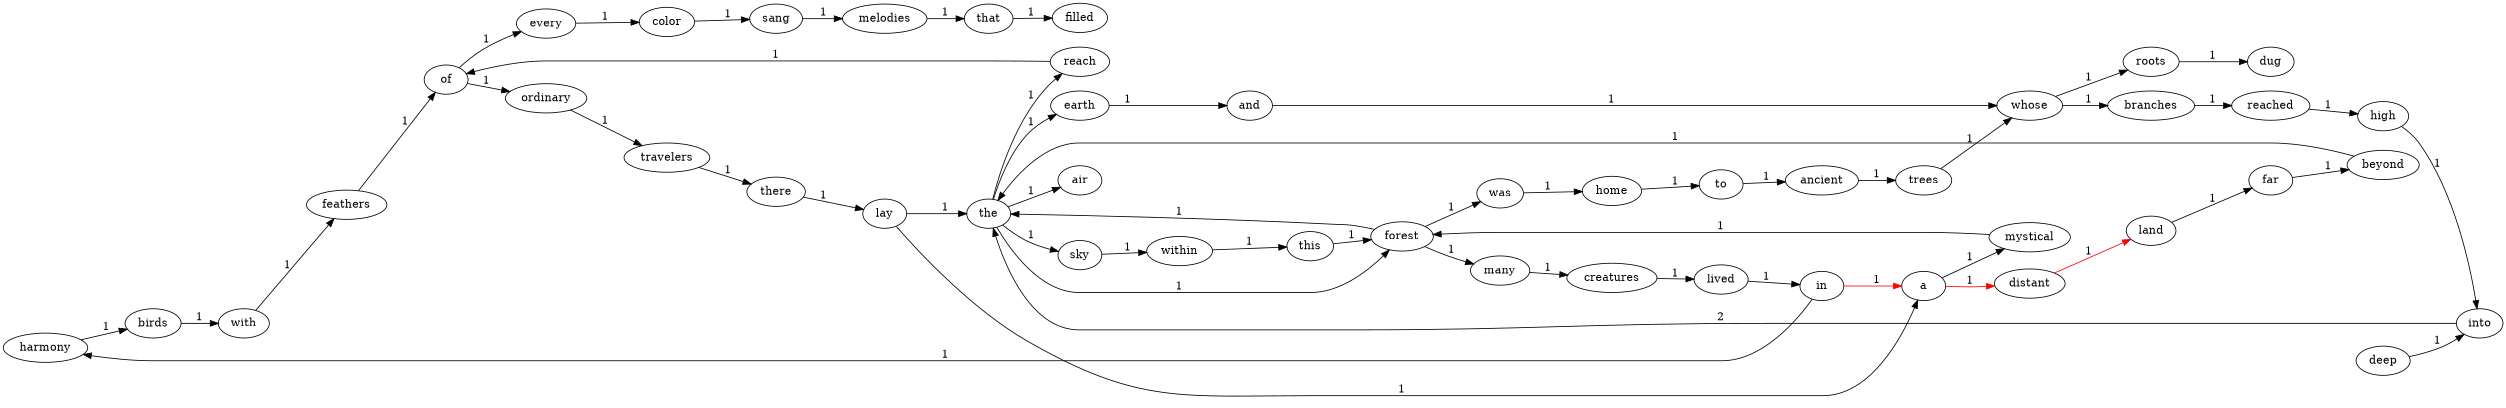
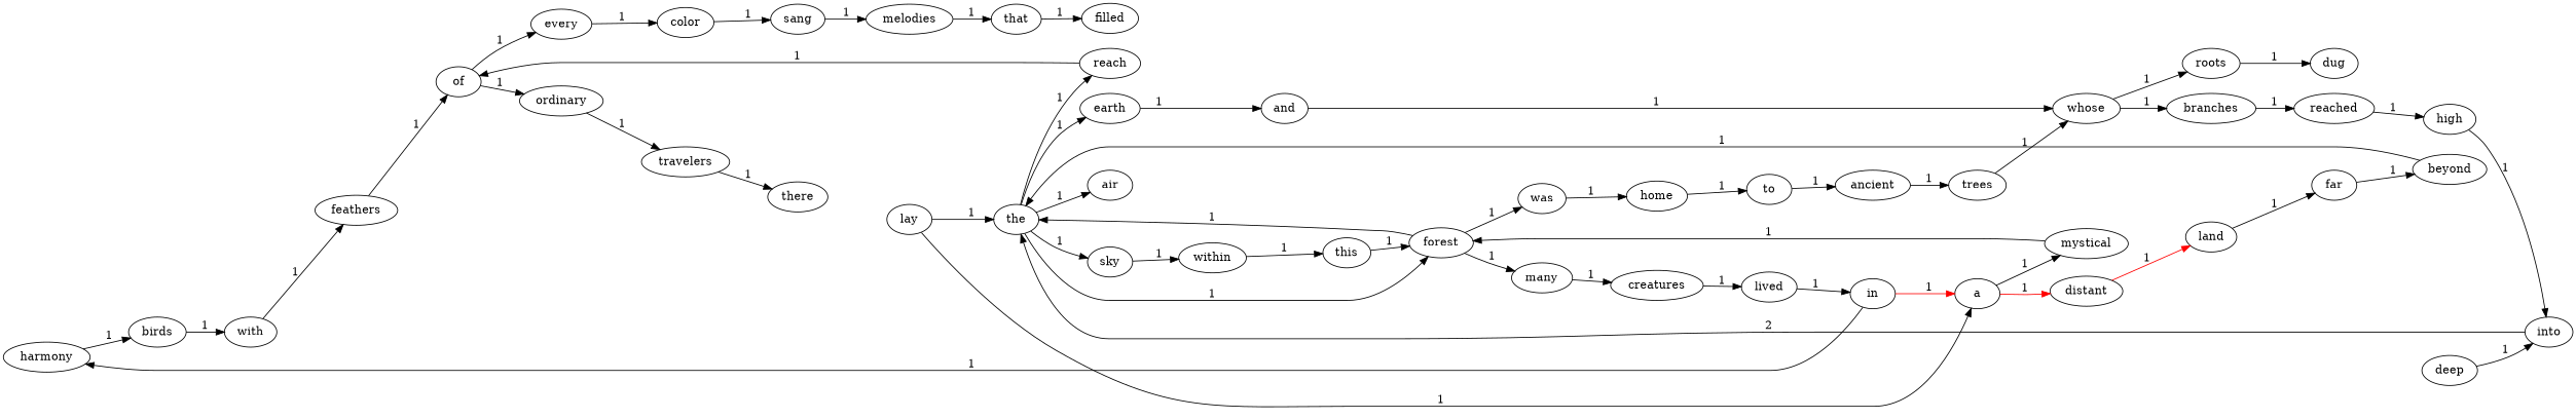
  digraph {
    rankdir=LR
    n1 [label=harmony]
    n2 [label=birds]
    n3 [label=with]
    n4 [label=forest]
    n5 [label=was]
    n6 [label=many]
    n7 [label=the]
    n8 [label=home]
    n9 [label=creatures]
    n10 [label=reach]
    n11 [label=air]
    n12 [label=sky]
    n13 [label=earth]
    n14 [label=deep]
    n15 [label=into]
    n16 [label=melodies]
    n17 [label=that]
    n18 [label=filled]
    n19 [label=color]
    n20 [label=sang]
    n21 [label=of]
    n22 [label=every]
    n23 [label=ordinary]
    n24 [label=feathers]
    n25 [label=beyond]
    n26 [label=trees]
    n27 [label=whose]
    n28 [label=roots]
    n29 [label=branches]
    n30 [label=mystical]
    n31 [label=high]
    n32 [label=far]
    n33 [label=and]
    n34 [label=travelers]
    n35 [label=land]
    n36 [label=lived]
    n37 [label=in]
    n38 [label=a]
    n39 [label=within]
    n40 [label=this]
    n41 [label=distant]
    n42 [label=lay]
    n43 [label=to]
    n44 [label=there]
    n45 [label=dug]
    n46 [label=reached]
    n47 [label=ancient]
    n1 -> n2 [label=1]
    n2 -> n3 [label=1]
    n3 -> n24 [label=1]
    n4 -> n5 [label=1]
    n4 -> n6 [label=1]
    n4 -> n7 [label=1]
    n5 -> n8 [label=1]
    n6 -> n9 [label=1]
    n7 -> n4 [label=1]
    n7 -> n10 [label=1]
    n7 -> n11 [label=1]
    n7 -> n12 [label=1]
    n7 -> n13 [label=1]
    n8 -> n43 [label=1]
    n9 -> n36 [label=1]
    n10 -> n21 [label=1]
    n12 -> n39 [label=1]
    n13 -> n33 [label=1]
    n14 -> n15 [label=1]
    n15 -> n7 [label=2]
    n16 -> n17 [label=1]
    n17 -> n18 [label=1]
    n19 -> n20 [label=1]
    n20 -> n16 [label=1]
    n21 -> n22 [label=1]
    n21 -> n23 [label=1]
    n22 -> n19 [label=1]
    n23 -> n34 [label=1]
    n24 -> n21 [label=1]
    n25 -> n7 [label=1]
    n26 -> n27 [label=1]
    n27 -> n28 [label=1]
    n27 -> n29 [label=1]
    n28 -> n45 [label=1]
    n29 -> n46 [label=1]
    n30 -> n4 [label=1]
    n31 -> n15 [label=1]
    n32 -> n25 [label=1]
    n33 -> n27 [label=1]
    n34 -> n44 [label=1]
    n35 -> n32 [label=1]
    n36 -> n37 [label=1]
    n37 -> n1 [label=1]
    n37 -> n38 [color=red label=1]
    n38 -> n30 [label=1]
    n38 -> n41 [color=red label=1]
    n39 -> n40 [label=1]
    n40 -> n4 [label=1]
    n41 -> n35 [color=red label=1]
    n42 -> n7 [label=1]
    n42 -> n38 [label=1]
    n43 -> n47 [label=1]
-   n44 -> n42 [label=1]
    n46 -> n31 [label=1]
    n47 -> n26 [label=1]
  }
